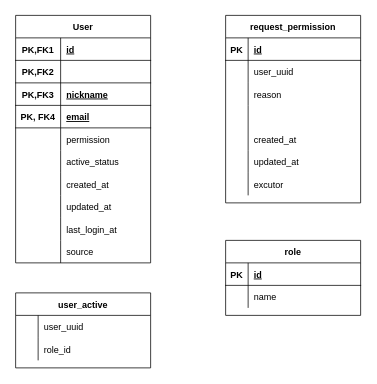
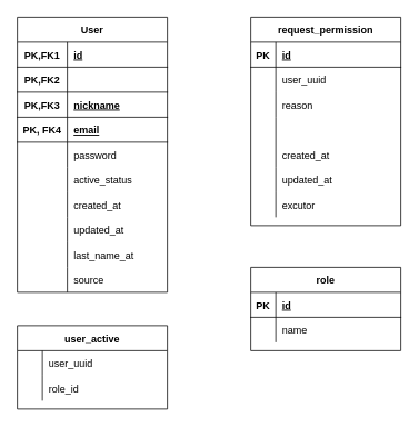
  <mxCell id="0" />
  <mxCell id="1" parent="0" />
  <mxCell id="2" value="User" style="shape=table;startSize=30;container=1;collapsible=1;childLayout=tableLayout;fixedRows=1;rowLines=0;fontStyle=1;align=center;resizeLast=1;" parent="1" vertex="1"><mxGeometry x="20" y="20" width="180" height="330" as="geometry" /></mxCell>
  <mxCell id="3" value="" style="shape=partialRectangle;collapsible=0;dropTarget=0;pointerEvents=0;fillColor=none;top=0;left=0;bottom=1;right=0;points=[[0,0.5],[1,0.5]];portConstraint=eastwest;" parent="2" vertex="1"><mxGeometry y="30" width="180" height="30" as="geometry" /></mxCell>
  <mxCell id="4" value="PK,FK1" style="shape=partialRectangle;connectable=0;fillColor=none;top=0;left=0;bottom=0;right=0;fontStyle=1;overflow=hidden;" parent="3" vertex="1"><mxGeometry width="60" height="30" as="geometry" /></mxCell>
  <mxCell id="5" value="id" style="shape=partialRectangle;connectable=0;fillColor=none;top=0;left=0;bottom=0;right=0;align=left;spacingLeft=6;fontStyle=5;overflow=hidden;" parent="3" vertex="1"><mxGeometry x="60" width="120" height="30" as="geometry" /></mxCell>
  <mxCell id="6" value="" style="shape=partialRectangle;collapsible=0;dropTarget=0;pointerEvents=0;fillColor=none;top=0;left=0;bottom=1;right=0;points=[[0,0.5],[1,0.5]];portConstraint=eastwest;" parent="2" vertex="1"><mxGeometry y="60" width="180" height="30" as="geometry" /></mxCell>
  <mxCell id="7" value="PK,FK2" style="shape=partialRectangle;connectable=0;fillColor=none;top=0;left=0;bottom=0;right=0;fontStyle=1;overflow=hidden;" parent="6" vertex="1"><mxGeometry width="60" height="30" as="geometry" /></mxCell>
  <mxCell id="8" value="" style="shape=partialRectangle;collapsible=0;dropTarget=0;pointerEvents=0;fillColor=none;top=0;left=0;bottom=1;right=0;points=[[0,0.5],[1,0.5]];portConstraint=eastwest;" parent="2" vertex="1"><mxGeometry y="90" width="180" height="30" as="geometry" /></mxCell>
  <mxCell id="9" value="PK,FK3" style="shape=partialRectangle;connectable=0;fillColor=none;top=0;left=0;bottom=0;right=0;fontStyle=1;overflow=hidden;" parent="8" vertex="1"><mxGeometry width="60" height="30" as="geometry" /></mxCell>
  <mxCell id="10" value="nickname" style="shape=partialRectangle;connectable=0;fillColor=none;top=0;left=0;bottom=0;right=0;align=left;spacingLeft=6;fontStyle=5;overflow=hidden;" parent="8" vertex="1"><mxGeometry x="60" width="120" height="30" as="geometry" /></mxCell>
  <mxCell id="11" value="" style="shape=partialRectangle;collapsible=0;dropTarget=0;pointerEvents=0;fillColor=none;top=0;left=0;bottom=1;right=0;points=[[0,0.5],[1,0.5]];portConstraint=eastwest;" parent="2" vertex="1"><mxGeometry y="120" width="180" height="30" as="geometry" /></mxCell>
  <mxCell id="12" value="PK, FK4" style="shape=partialRectangle;connectable=0;fillColor=none;top=0;left=0;bottom=0;right=0;fontStyle=1;overflow=hidden;" parent="11" vertex="1"><mxGeometry width="60" height="30" as="geometry" /></mxCell>
  <mxCell id="13" value="email" style="shape=partialRectangle;connectable=0;fillColor=none;top=0;left=0;bottom=0;right=0;align=left;spacingLeft=6;fontStyle=5;overflow=hidden;" parent="11" vertex="1"><mxGeometry x="60" width="120" height="30" as="geometry" /></mxCell>
  <mxCell id="14" value="" style="shape=partialRectangle;collapsible=0;dropTarget=0;pointerEvents=0;fillColor=none;top=0;left=0;bottom=0;right=0;points=[[0,0.5],[1,0.5]];portConstraint=eastwest;" parent="2" vertex="1"><mxGeometry y="150" width="180" height="30" as="geometry" /></mxCell>
  <mxCell id="15" value="" style="shape=partialRectangle;connectable=0;fillColor=none;top=0;left=0;bottom=0;right=0;editable=1;overflow=hidden;" parent="14" vertex="1"><mxGeometry width="60" height="30" as="geometry" /></mxCell>
- <mxCell id="16" value="permission" style="shape=partialRectangle;connectable=0;fillColor=none;top=0;left=0;bottom=0;right=0;align=left;spacingLeft=6;overflow=hidden;" parent="14" vertex="1"><mxGeometry x="60" width="120" height="30" as="geometry" /></mxCell>
+ <mxCell id="16" value="password" style="shape=partialRectangle;connectable=0;fillColor=none;top=0;left=0;bottom=0;right=0;align=left;spacingLeft=6;overflow=hidden;" parent="14" vertex="1"><mxGeometry x="60" width="120" height="30" as="geometry" /></mxCell>
  <mxCell id="17" value="" style="shape=partialRectangle;collapsible=0;dropTarget=0;pointerEvents=0;fillColor=none;top=0;left=0;bottom=0;right=0;points=[[0,0.5],[1,0.5]];portConstraint=eastwest;" parent="2" vertex="1"><mxGeometry y="180" width="180" height="30" as="geometry" /></mxCell>
  <mxCell id="18" value="" style="shape=partialRectangle;connectable=0;fillColor=none;top=0;left=0;bottom=0;right=0;editable=1;overflow=hidden;" parent="17" vertex="1"><mxGeometry width="60" height="30" as="geometry" /></mxCell>
  <mxCell id="19" value="active_status" style="shape=partialRectangle;connectable=0;fillColor=none;top=0;left=0;bottom=0;right=0;align=left;spacingLeft=6;overflow=hidden;" parent="17" vertex="1"><mxGeometry x="60" width="120" height="30" as="geometry" /></mxCell>
  <mxCell id="20" value="" style="shape=partialRectangle;collapsible=0;dropTarget=0;pointerEvents=0;fillColor=none;top=0;left=0;bottom=0;right=0;points=[[0,0.5],[1,0.5]];portConstraint=eastwest;" parent="2" vertex="1"><mxGeometry y="210" width="180" height="30" as="geometry" /></mxCell>
  <mxCell id="21" value="" style="shape=partialRectangle;connectable=0;fillColor=none;top=0;left=0;bottom=0;right=0;editable=1;overflow=hidden;" parent="20" vertex="1"><mxGeometry width="60" height="30" as="geometry" /></mxCell>
  <mxCell id="22" value="created_at" style="shape=partialRectangle;connectable=0;fillColor=none;top=0;left=0;bottom=0;right=0;align=left;spacingLeft=6;overflow=hidden;" parent="20" vertex="1"><mxGeometry x="60" width="120" height="30" as="geometry" /></mxCell>
  <mxCell id="23" value="" style="shape=partialRectangle;collapsible=0;dropTarget=0;pointerEvents=0;fillColor=none;top=0;left=0;bottom=0;right=0;points=[[0,0.5],[1,0.5]];portConstraint=eastwest;" parent="2" vertex="1"><mxGeometry y="240" width="180" height="30" as="geometry" /></mxCell>
  <mxCell id="24" value="" style="shape=partialRectangle;connectable=0;fillColor=none;top=0;left=0;bottom=0;right=0;editable=1;overflow=hidden;" parent="23" vertex="1"><mxGeometry width="60" height="30" as="geometry" /></mxCell>
  <mxCell id="25" value="updated_at" style="shape=partialRectangle;connectable=0;fillColor=none;top=0;left=0;bottom=0;right=0;align=left;spacingLeft=6;overflow=hidden;" parent="23" vertex="1"><mxGeometry x="60" width="120" height="30" as="geometry" /></mxCell>
  <mxCell id="26" value="" style="shape=partialRectangle;collapsible=0;dropTarget=0;pointerEvents=0;fillColor=none;top=0;left=0;bottom=0;right=0;points=[[0,0.5],[1,0.5]];portConstraint=eastwest;" parent="2" vertex="1"><mxGeometry y="270" width="180" height="30" as="geometry" /></mxCell>
  <mxCell id="27" value="" style="shape=partialRectangle;connectable=0;fillColor=none;top=0;left=0;bottom=0;right=0;editable=1;overflow=hidden;" parent="26" vertex="1"><mxGeometry width="60" height="30" as="geometry" /></mxCell>
- <mxCell id="28" value="last_login_at" style="shape=partialRectangle;connectable=0;fillColor=none;top=0;left=0;bottom=0;right=0;align=left;spacingLeft=6;overflow=hidden;" parent="26" vertex="1"><mxGeometry x="60" width="120" height="30" as="geometry" /></mxCell>
+ <mxCell id="28" value="last_name_at" style="shape=partialRectangle;connectable=0;fillColor=none;top=0;left=0;bottom=0;right=0;align=left;spacingLeft=6;overflow=hidden;" parent="26" vertex="1"><mxGeometry x="60" width="120" height="30" as="geometry" /></mxCell>
  <mxCell id="29" value="" style="shape=partialRectangle;collapsible=0;dropTarget=0;pointerEvents=0;fillColor=none;top=0;left=0;bottom=0;right=0;points=[[0,0.5],[1,0.5]];portConstraint=eastwest;" parent="2" vertex="1"><mxGeometry y="300" width="180" height="30" as="geometry" /></mxCell>
  <mxCell id="30" value="" style="shape=partialRectangle;connectable=0;fillColor=none;top=0;left=0;bottom=0;right=0;editable=1;overflow=hidden;" parent="29" vertex="1"><mxGeometry width="60" height="30" as="geometry" /></mxCell>
  <mxCell id="31" value="source" style="shape=partialRectangle;connectable=0;fillColor=none;top=0;left=0;bottom=0;right=0;align=left;spacingLeft=6;overflow=hidden;" parent="29" vertex="1"><mxGeometry x="60" width="120" height="30" as="geometry" /></mxCell>
  <mxCell id="32" value="role" style="shape=table;startSize=30;container=1;collapsible=1;childLayout=tableLayout;fixedRows=1;rowLines=0;fontStyle=1;align=center;resizeLast=1;" parent="1" vertex="1"><mxGeometry x="300" y="320" width="180" height="100" as="geometry" /></mxCell>
  <mxCell id="33" value="" style="shape=partialRectangle;collapsible=0;dropTarget=0;pointerEvents=0;fillColor=none;top=0;left=0;bottom=1;right=0;points=[[0,0.5],[1,0.5]];portConstraint=eastwest;" parent="32" vertex="1"><mxGeometry y="30" width="180" height="30" as="geometry" /></mxCell>
  <mxCell id="34" value="PK" style="shape=partialRectangle;connectable=0;fillColor=none;top=0;left=0;bottom=0;right=0;fontStyle=1;overflow=hidden;" parent="33" vertex="1"><mxGeometry width="30" height="30" as="geometry" /></mxCell>
  <mxCell id="35" value="id" style="shape=partialRectangle;connectable=0;fillColor=none;top=0;left=0;bottom=0;right=0;align=left;spacingLeft=6;fontStyle=5;overflow=hidden;" parent="33" vertex="1"><mxGeometry x="30" width="150" height="30" as="geometry" /></mxCell>
  <mxCell id="36" value="" style="shape=partialRectangle;collapsible=0;dropTarget=0;pointerEvents=0;fillColor=none;top=0;left=0;bottom=0;right=0;points=[[0,0.5],[1,0.5]];portConstraint=eastwest;" parent="32" vertex="1"><mxGeometry y="60" width="180" height="30" as="geometry" /></mxCell>
  <mxCell id="37" value="" style="shape=partialRectangle;connectable=0;fillColor=none;top=0;left=0;bottom=0;right=0;editable=1;overflow=hidden;" parent="36" vertex="1"><mxGeometry width="30" height="30" as="geometry" /></mxCell>
  <mxCell id="38" value="name" style="shape=partialRectangle;connectable=0;fillColor=none;top=0;left=0;bottom=0;right=0;align=left;spacingLeft=6;overflow=hidden;" parent="36" vertex="1"><mxGeometry x="30" width="150" height="30" as="geometry" /></mxCell>
  <mxCell id="39" value="request_permission" style="shape=table;startSize=30;container=1;collapsible=1;childLayout=tableLayout;fixedRows=1;rowLines=0;fontStyle=1;align=center;resizeLast=1;" parent="1" vertex="1"><mxGeometry x="300" y="20" width="180" height="250" as="geometry" /></mxCell>
  <mxCell id="40" value="" style="shape=partialRectangle;collapsible=0;dropTarget=0;pointerEvents=0;fillColor=none;top=0;left=0;bottom=1;right=0;points=[[0,0.5],[1,0.5]];portConstraint=eastwest;" parent="39" vertex="1"><mxGeometry y="30" width="180" height="30" as="geometry" /></mxCell>
  <mxCell id="41" value="PK" style="shape=partialRectangle;connectable=0;fillColor=none;top=0;left=0;bottom=0;right=0;fontStyle=1;overflow=hidden;" parent="40" vertex="1"><mxGeometry width="30" height="30" as="geometry" /></mxCell>
  <mxCell id="42" value="id" style="shape=partialRectangle;connectable=0;fillColor=none;top=0;left=0;bottom=0;right=0;align=left;spacingLeft=6;fontStyle=5;overflow=hidden;" parent="40" vertex="1"><mxGeometry x="30" width="150" height="30" as="geometry" /></mxCell>
  <mxCell id="43" value="" style="shape=partialRectangle;collapsible=0;dropTarget=0;pointerEvents=0;fillColor=none;top=0;left=0;bottom=0;right=0;points=[[0,0.5],[1,0.5]];portConstraint=eastwest;" parent="39" vertex="1"><mxGeometry y="60" width="180" height="30" as="geometry" /></mxCell>
  <mxCell id="44" value="" style="shape=partialRectangle;connectable=0;fillColor=none;top=0;left=0;bottom=0;right=0;editable=1;overflow=hidden;" parent="43" vertex="1"><mxGeometry width="30" height="30" as="geometry" /></mxCell>
  <mxCell id="45" value="user_uuid" style="shape=partialRectangle;connectable=0;fillColor=none;top=0;left=0;bottom=0;right=0;align=left;spacingLeft=6;overflow=hidden;" parent="43" vertex="1"><mxGeometry x="30" width="150" height="30" as="geometry" /></mxCell>
  <mxCell id="46" value="" style="shape=partialRectangle;collapsible=0;dropTarget=0;pointerEvents=0;fillColor=none;top=0;left=0;bottom=0;right=0;points=[[0,0.5],[1,0.5]];portConstraint=eastwest;" parent="39" vertex="1"><mxGeometry y="90" width="180" height="30" as="geometry" /></mxCell>
  <mxCell id="47" value="" style="shape=partialRectangle;connectable=0;fillColor=none;top=0;left=0;bottom=0;right=0;editable=1;overflow=hidden;" parent="46" vertex="1"><mxGeometry width="30" height="30" as="geometry" /></mxCell>
  <mxCell id="48" value="reason" style="shape=partialRectangle;connectable=0;fillColor=none;top=0;left=0;bottom=0;right=0;align=left;spacingLeft=6;overflow=hidden;" parent="46" vertex="1"><mxGeometry x="30" width="150" height="30" as="geometry" /></mxCell>
  <mxCell id="49" value="" style="shape=partialRectangle;collapsible=0;dropTarget=0;pointerEvents=0;fillColor=none;top=0;left=0;bottom=0;right=0;points=[[0,0.5],[1,0.5]];portConstraint=eastwest;" parent="39" vertex="1"><mxGeometry y="120" width="180" height="30" as="geometry" /></mxCell>
  <mxCell id="50" value="" style="shape=partialRectangle;connectable=0;fillColor=none;top=0;left=0;bottom=0;right=0;editable=1;overflow=hidden;" parent="49" vertex="1"><mxGeometry width="30" height="30" as="geometry" /></mxCell>
  <mxCell id="51" value="" style="shape=partialRectangle;collapsible=0;dropTarget=0;pointerEvents=0;fillColor=none;top=0;left=0;bottom=0;right=0;points=[[0,0.5],[1,0.5]];portConstraint=eastwest;" parent="39" vertex="1"><mxGeometry y="150" width="180" height="30" as="geometry" /></mxCell>
  <mxCell id="52" value="" style="shape=partialRectangle;connectable=0;fillColor=none;top=0;left=0;bottom=0;right=0;editable=1;overflow=hidden;" parent="51" vertex="1"><mxGeometry width="30" height="30" as="geometry" /></mxCell>
  <mxCell id="53" value="created_at" style="shape=partialRectangle;connectable=0;fillColor=none;top=0;left=0;bottom=0;right=0;align=left;spacingLeft=6;overflow=hidden;" parent="51" vertex="1"><mxGeometry x="30" width="150" height="30" as="geometry" /></mxCell>
  <mxCell id="54" value="" style="shape=partialRectangle;collapsible=0;dropTarget=0;pointerEvents=0;fillColor=none;top=0;left=0;bottom=0;right=0;points=[[0,0.5],[1,0.5]];portConstraint=eastwest;" parent="39" vertex="1"><mxGeometry y="180" width="180" height="30" as="geometry" /></mxCell>
  <mxCell id="55" value="" style="shape=partialRectangle;connectable=0;fillColor=none;top=0;left=0;bottom=0;right=0;editable=1;overflow=hidden;" parent="54" vertex="1"><mxGeometry width="30" height="30" as="geometry" /></mxCell>
  <mxCell id="56" value="updated_at" style="shape=partialRectangle;connectable=0;fillColor=none;top=0;left=0;bottom=0;right=0;align=left;spacingLeft=6;overflow=hidden;" parent="54" vertex="1"><mxGeometry x="30" width="150" height="30" as="geometry" /></mxCell>
  <mxCell id="57" value="" style="shape=partialRectangle;collapsible=0;dropTarget=0;pointerEvents=0;fillColor=none;top=0;left=0;bottom=0;right=0;points=[[0,0.5],[1,0.5]];portConstraint=eastwest;" parent="39" vertex="1"><mxGeometry y="210" width="180" height="30" as="geometry" /></mxCell>
  <mxCell id="58" value="" style="shape=partialRectangle;connectable=0;fillColor=none;top=0;left=0;bottom=0;right=0;editable=1;overflow=hidden;" parent="57" vertex="1"><mxGeometry width="30" height="30" as="geometry" /></mxCell>
  <mxCell id="59" value="excutor" style="shape=partialRectangle;connectable=0;fillColor=none;top=0;left=0;bottom=0;right=0;align=left;spacingLeft=6;overflow=hidden;" parent="57" vertex="1"><mxGeometry x="30" width="150" height="30" as="geometry" /></mxCell>
  <mxCell id="60" value="user_active" style="shape=table;startSize=30;container=1;collapsible=1;childLayout=tableLayout;fixedRows=1;rowLines=0;fontStyle=1;align=center;resizeLast=1;" vertex="1" parent="1"><mxGeometry x="20" y="390" width="180" height="100" as="geometry" /></mxCell>
  <mxCell id="61" value="" style="shape=partialRectangle;collapsible=0;dropTarget=0;pointerEvents=0;fillColor=none;top=0;left=0;bottom=0;right=0;points=[[0,0.5],[1,0.5]];portConstraint=eastwest;" vertex="1" parent="60"><mxGeometry y="30" width="180" height="30" as="geometry" /></mxCell>
  <mxCell id="62" value="" style="shape=partialRectangle;connectable=0;fillColor=none;top=0;left=0;bottom=0;right=0;editable=1;overflow=hidden;" vertex="1" parent="61"><mxGeometry width="30" height="30" as="geometry" /></mxCell>
  <mxCell id="63" value="user_uuid" style="shape=partialRectangle;connectable=0;fillColor=none;top=0;left=0;bottom=0;right=0;align=left;spacingLeft=6;overflow=hidden;" vertex="1" parent="61"><mxGeometry x="30" width="150" height="30" as="geometry" /></mxCell>
  <mxCell id="64" value="" style="shape=partialRectangle;collapsible=0;dropTarget=0;pointerEvents=0;fillColor=none;top=0;left=0;bottom=0;right=0;points=[[0,0.5],[1,0.5]];portConstraint=eastwest;" vertex="1" parent="60"><mxGeometry y="60" width="180" height="30" as="geometry" /></mxCell>
  <mxCell id="65" value="" style="shape=partialRectangle;connectable=0;fillColor=none;top=0;left=0;bottom=0;right=0;editable=1;overflow=hidden;" vertex="1" parent="64"><mxGeometry width="30" height="30" as="geometry" /></mxCell>
  <mxCell id="66" value="role_id" style="shape=partialRectangle;connectable=0;fillColor=none;top=0;left=0;bottom=0;right=0;align=left;spacingLeft=6;overflow=hidden;" vertex="1" parent="64"><mxGeometry x="30" width="150" height="30" as="geometry" /></mxCell>
